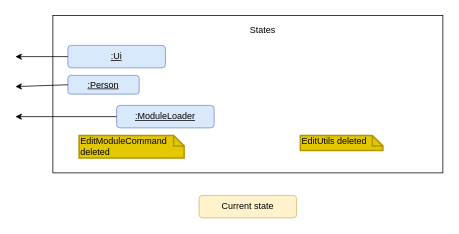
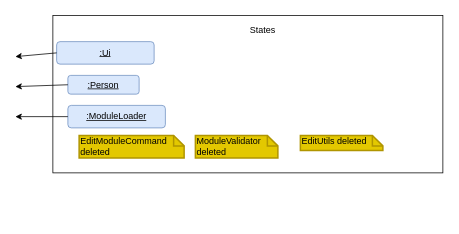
  <mxCell id="0" />
  <mxCell id="1" parent="0" />
  <mxCell id="2" value="" style="rounded=0;whiteSpace=wrap;html=1;" vertex="1" parent="1"><mxGeometry x="70" y="20" width="520" height="210" as="geometry" /></mxCell>
  <mxCell id="3" value="States" style="text;html=1;strokeColor=none;fillColor=none;align=center;verticalAlign=middle;whiteSpace=wrap;rounded=0;" vertex="1" parent="1"><mxGeometry x="330" y="30" width="40" height="20" as="geometry" /></mxCell>
- <mxCell id="4" value=":Ui" style="rounded=1;whiteSpace=wrap;html=1;fillColor=#dae8fc;strokeColor=#6c8ebf;fontStyle=4" vertex="1" parent="1"><mxGeometry x="90" y="60" width="130" height="30" as="geometry" /></mxCell>
+ <mxCell id="4" value=":Ui" style="rounded=1;whiteSpace=wrap;html=1;fillColor=#dae8fc;strokeColor=#6c8ebf;fontStyle=4" vertex="1" parent="1"><mxGeometry x="75" y="55" width="130" height="30" as="geometry" /></mxCell>
  <mxCell id="5" value=":Person" style="rounded=1;whiteSpace=wrap;html=1;fillColor=#dae8fc;strokeColor=#6c8ebf;fontStyle=4" vertex="1" parent="1"><mxGeometry x="90" y="100" width="95" height="25" as="geometry" /></mxCell>
- <mxCell id="6" value=":ModuleLoader" style="rounded=1;whiteSpace=wrap;html=1;fillColor=#dae8fc;strokeColor=#6c8ebf;fontStyle=4" vertex="1" parent="1"><mxGeometry x="155" y="140" width="130" height="30" as="geometry" /></mxCell>
+ <mxCell id="6" value=":ModuleLoader" style="rounded=1;whiteSpace=wrap;html=1;fillColor=#dae8fc;strokeColor=#6c8ebf;fontStyle=4" vertex="1" parent="1"><mxGeometry x="90" y="140" width="130" height="30" as="geometry" /></mxCell>
  <mxCell id="7" value="" style="endArrow=classic;html=1;exitX=0;exitY=0.5;exitDx=0;exitDy=0;" edge="1" parent="1" source="4"><mxGeometry width="50" height="50" relative="1" as="geometry"><mxPoint x="20" y="74.5" as="sourcePoint" /><mxPoint x="20" y="75" as="targetPoint" /></mxGeometry></mxCell>
  <mxCell id="8" value="" style="endArrow=classic;html=1;exitX=0;exitY=0.5;exitDx=0;exitDy=0;" edge="1" parent="1" source="5"><mxGeometry width="50" height="50" relative="1" as="geometry"><mxPoint x="20" y="114.5" as="sourcePoint" /><mxPoint x="20" y="115" as="targetPoint" /></mxGeometry></mxCell>
  <mxCell id="9" value="" style="endArrow=classic;html=1;exitX=0;exitY=0.5;exitDx=0;exitDy=0;" edge="1" parent="1" source="6"><mxGeometry width="50" height="50" relative="1" as="geometry"><mxPoint x="20" y="154.5" as="sourcePoint" /><mxPoint x="20" y="155" as="targetPoint" /></mxGeometry></mxCell>
- <mxCell id="10" value="Current state" style="rounded=1;whiteSpace=wrap;html=1;fillColor=#fff2cc;strokeColor=#d6b656;fontStyle=0" vertex="1" parent="1"><mxGeometry x="265" y="260" width="130" height="30" as="geometry" /></mxCell>
  <mxCell id="11" value="EditModuleCommand deleted" style="shape=note;whiteSpace=wrap;html=1;size=14;verticalAlign=top;align=left;spacingTop=-6;fillColor=#e3c800;strokeColor=#B09500;labelBorderColor=none;strokeWidth=2;" vertex="1" parent="1"><mxGeometry x="105" y="180" width="140" height="30" as="geometry" /></mxCell>
+ <mxCell id="12" value="ModuleValidator&lt;br&gt;deleted" style="shape=note;whiteSpace=wrap;html=1;size=14;verticalAlign=top;align=left;spacingTop=-6;fillColor=#e3c800;strokeColor=#B09500;labelBorderColor=none;strokeWidth=2;" vertex="1" parent="1"><mxGeometry x="260" y="180" width="110" height="30" as="geometry" /></mxCell>
  <mxCell id="13" value="EditUtils deleted" style="shape=note;whiteSpace=wrap;html=1;size=14;verticalAlign=top;align=left;spacingTop=-6;fillColor=#e3c800;strokeColor=#B09500;labelBorderColor=none;strokeWidth=2;" vertex="1" parent="1"><mxGeometry x="400" y="180" width="110" height="20" as="geometry" /></mxCell>
